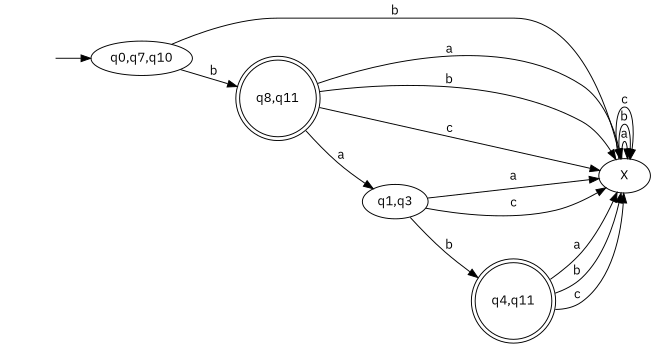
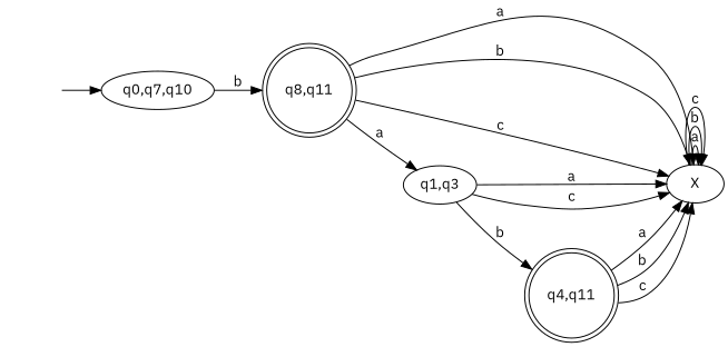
  digraph {
    fontname="IBM Plex Sans"
    rankdir=LR
    node [fontname="IBM Plex Sans"]
    edge [fontname="IBM Plex Sans"]
    -1 [style=invis]
    "q0,q7,q10"
    X
    "q8,q11" [shape=doublecircle]
    "q1,q3"
    "q4,q11" [shape=doublecircle]
    -1 -> "q0,q7,q10"
-   "q0,q7,q10" -> X [label=b]
    "q0,q7,q10" -> "q8,q11" [label=b]
    X -> X [label=a]
    X -> X [label=b]
    X -> X [label=c]
    "q8,q11" -> X [label=a]
    "q8,q11" -> X [label=b]
    "q8,q11" -> X [label=c]
    "q8,q11" -> "q1,q3" [label=a]
    "q1,q3" -> X [label=a]
    "q1,q3" -> X [label=c]
    "q1,q3" -> "q4,q11" [label=b]
    "q4,q11" -> X [label=a]
    "q4,q11" -> X [label=b]
    "q4,q11" -> X [label=c]
  }
